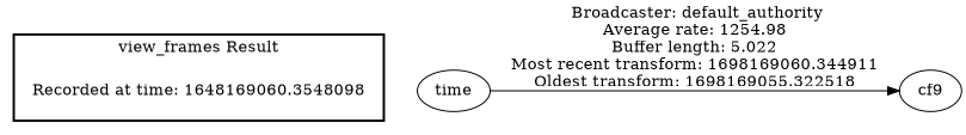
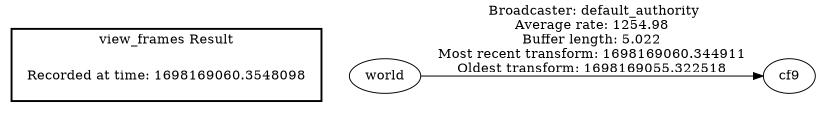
  digraph {
    rankdir=LR
-   "Recorded at time: 1698169060.3548098" [shape=plaintext label="Recorded at time: 1648169060.3548098"]
-   world [label=time]
+   "Recorded at time: 1698169060.3548098" [shape=plaintext]
+   world
    n3 [label=cf9]
    subgraph cluster_1 {
      color=black
      label="view_frames Result"
      style=bold
      "Recorded at time: 1698169060.3548098"
    }
    "Recorded at time: 1698169060.3548098" -> world [style=invis]
    world -> n3 [label=" Broadcaster: default_authority\nAverage rate: 1254.98\nBuffer length: 5.022\nMost recent transform: 1698169060.344911\nOldest transform: 1698169055.322518\n"]
  }
